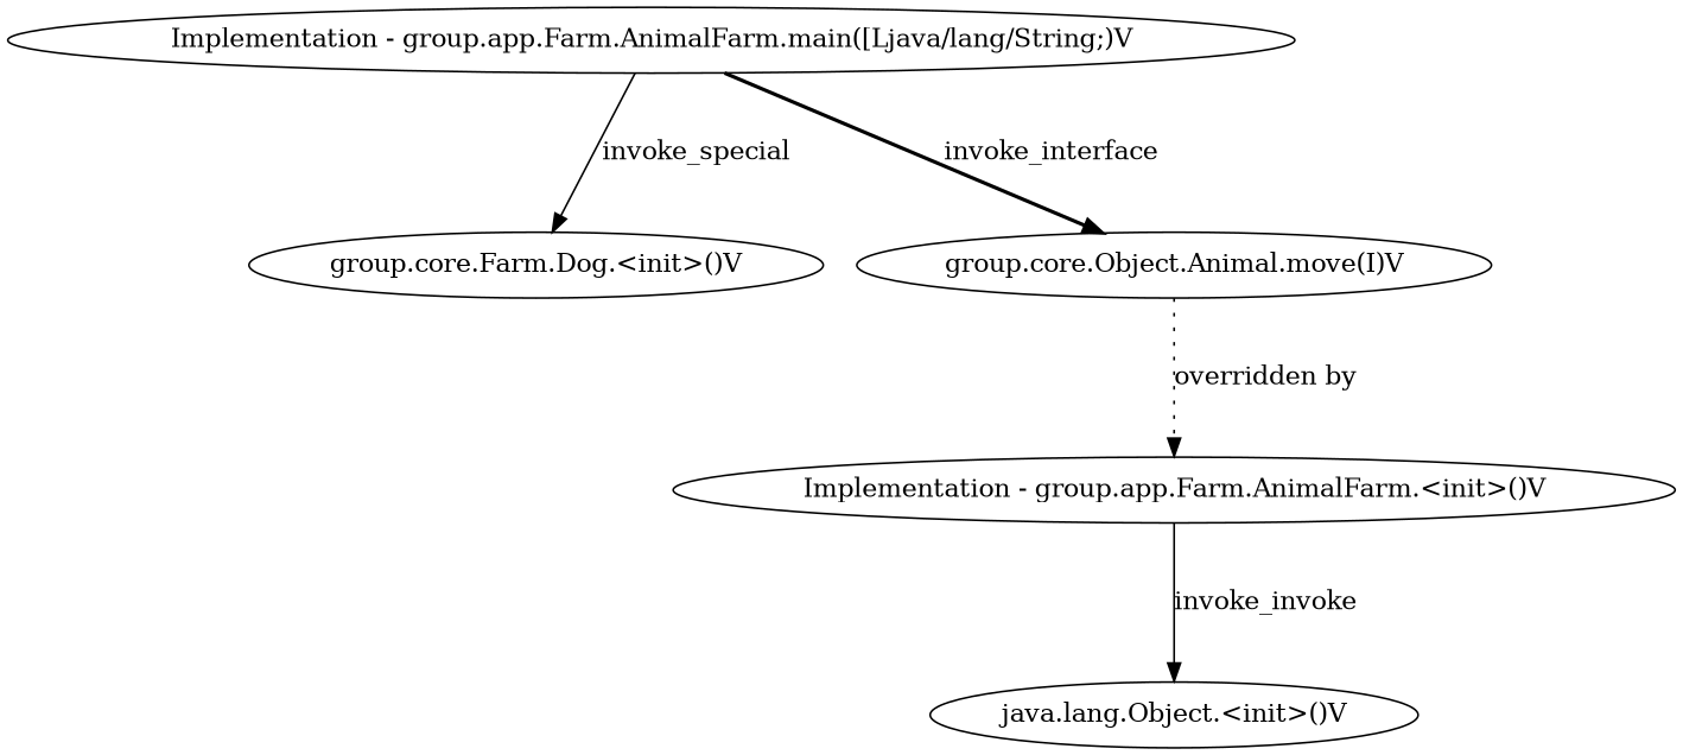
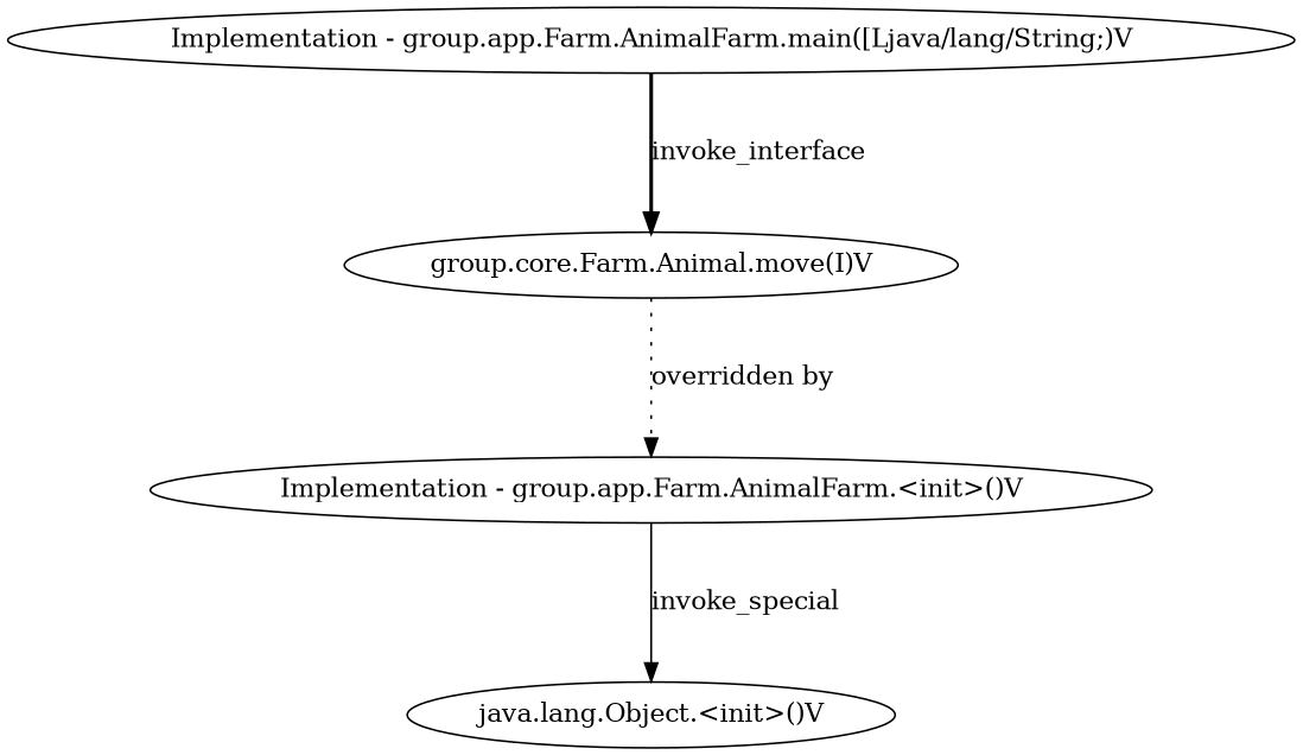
  strict digraph {
    ranksep=1
    n1 [label="Implementation - group.app.Farm.AnimalFarm.<init>()V" type=Implementation]
    n2 [label="java.lang.Object.<init>()V"]
    n3 [label="Implementation - group.app.Farm.AnimalFarm.main([Ljava/lang/String;)V" type=Implementation]
-   n4 [label="group.core.Farm.Dog.<init>()V"]
-   n5 [label="group.core.Object.Animal.move(I)V"]
-   n1 -> n2 [label=invoke_invoke]
-   n3 -> n4 [label=invoke_special]
+   n5 [label="group.core.Farm.Animal.move(I)V"]
+   n1 -> n2 [label=invoke_special]
    n3 -> n5 [label=invoke_interface style=bold]
    n5 -> n1 [label="overridden by" style=dotted]
  }
